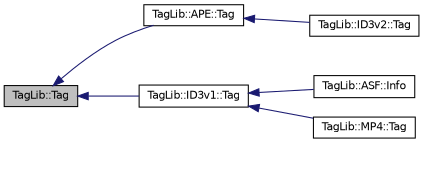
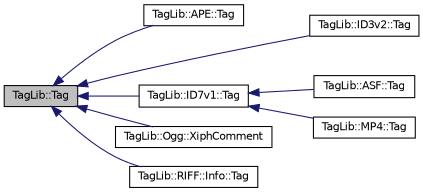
  digraph {
    rankdir=LR
    node [color=black fillcolor=white fontname=Helvetica fontsize=10 shape=record style=filled]
    edge [color=midnightblue dir=back fontname=Helvetica fontsize=10 labelfontname=Helvetica labelfontsize=10 style=solid]
    n1 [fillcolor=grey75 fontcolor=black height=0.2 label="TagLib::Tag" width=0.4]
    n2 [height=0.2 label="TagLib::APE::Tag" width=0.4]
-   n3 [height=0.2 label="TagLib::ID3v1::Tag" width=0.4]
+   n3 [height=0.2 label="TagLib::ID7v1::Tag" width=0.4]
    n4 [height=0.2 label="TagLib::ID3v2::Tag" width=0.4]
-   n7 [height=0.2 label="TagLib::ASF::Info" width=0.4]
+   n5 [height=0.2 label="TagLib::Ogg::XiphComment" width=0.4]
+   n6 [height=0.2 label="TagLib::RIFF::Info::Tag" width=0.4]
+   n7 [height=0.2 label="TagLib::ASF::Tag" width=0.4]
    n8 [height=0.2 label="TagLib::MP4::Tag" width=0.4]
    n1 -> n2
    n1 -> n3
-   n2 -> n4
+   n1 -> n4
+   n1 -> n5
+   n1 -> n6
    n3 -> n7
    n3 -> n8
  }
